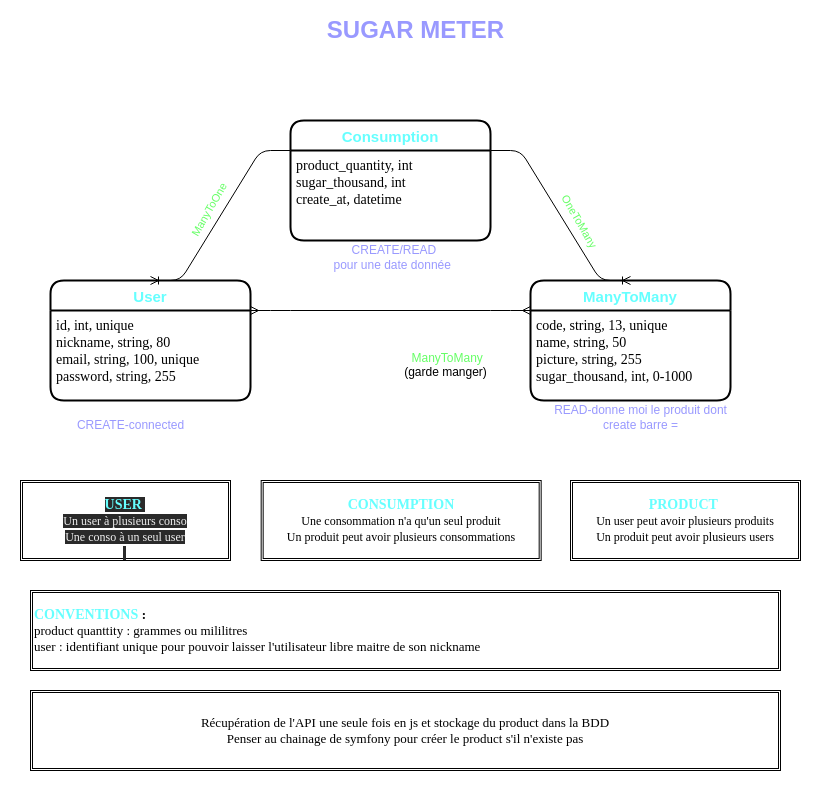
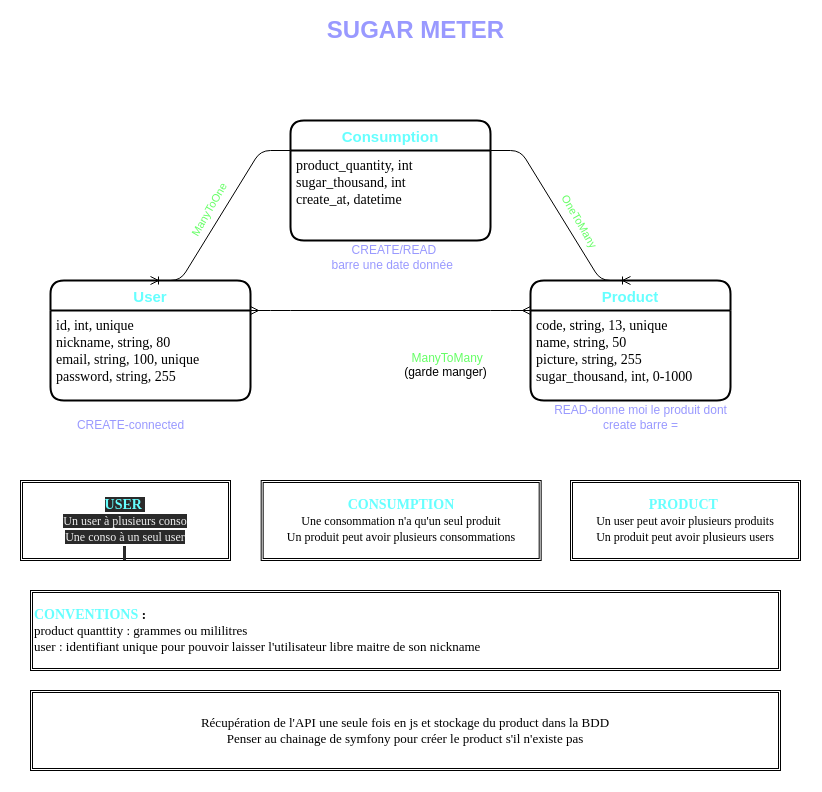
  <mxCell id="0" />
  <mxCell id="1" parent="0" />
- <mxCell id="2" value="&lt;font color=&quot;#9999ff&quot;&gt;&amp;nbsp; &amp;nbsp; &amp;nbsp; &amp;nbsp; &amp;nbsp; &amp;nbsp; &amp;nbsp; &amp;nbsp; &amp;nbsp; &amp;nbsp; &amp;nbsp; &lt;br&gt;&amp;nbsp; &amp;nbsp; &amp;nbsp; &amp;nbsp; &amp;nbsp; &amp;nbsp; &amp;nbsp; &amp;nbsp; &amp;nbsp; &amp;nbsp; &amp;nbsp; &amp;nbsp;CREATE/READ &lt;br&gt;&amp;nbsp; &amp;nbsp; &amp;nbsp; &amp;nbsp; &amp;nbsp; &amp;nbsp; &amp;nbsp; &amp;nbsp; &amp;nbsp; &amp;nbsp; &amp;nbsp; pour une date donnée&lt;/font&gt;" style="text;html=1;align=center;verticalAlign=middle;resizable=0;points=[];autosize=1;" parent="1" vertex="1"><mxGeometry x="250" y="225" width="210" height="50" as="geometry" /></mxCell>
+ <mxCell id="2" value="&lt;font color=&quot;#9999ff&quot;&gt;&amp;nbsp; &amp;nbsp; &amp;nbsp; &amp;nbsp; &amp;nbsp; &amp;nbsp; &amp;nbsp; &amp;nbsp; &amp;nbsp; &amp;nbsp; &amp;nbsp; &lt;br&gt;&amp;nbsp; &amp;nbsp; &amp;nbsp; &amp;nbsp; &amp;nbsp; &amp;nbsp; &amp;nbsp; &amp;nbsp; &amp;nbsp; &amp;nbsp; &amp;nbsp; &amp;nbsp;CREATE/READ &lt;br&gt;&amp;nbsp; &amp;nbsp; &amp;nbsp; &amp;nbsp; &amp;nbsp; &amp;nbsp; &amp;nbsp; &amp;nbsp; &amp;nbsp; &amp;nbsp; &amp;nbsp; barre une date donnée&lt;/font&gt;" style="text;html=1;align=center;verticalAlign=middle;resizable=0;points=[];autosize=1;" parent="1" vertex="1"><mxGeometry x="250" y="225" width="210" height="50" as="geometry" /></mxCell>
  <mxCell id="3" value="&lt;font color=&quot;#9999ff&quot;&gt;READ-donne moi le produit dont &lt;br&gt;create barre =&lt;/font&gt;" style="text;html=1;align=center;verticalAlign=middle;resizable=0;points=[];autosize=1;" parent="1" vertex="1"><mxGeometry x="545" y="402" width="190" height="30" as="geometry" /></mxCell>
  <mxCell id="4" value="&lt;font style=&quot;font-size: 24px&quot; color=&quot;#9999ff&quot;&gt;&lt;b&gt;SUGAR METER&lt;/b&gt;&lt;/font&gt;" style="text;html=1;align=center;verticalAlign=middle;resizable=0;points=[];autosize=1;" parent="1" vertex="1"><mxGeometry x="320" y="20" width="190" height="20" as="geometry" /></mxCell>
  <mxCell id="5" value="User" style="swimlane;childLayout=stackLayout;horizontal=1;startSize=30;horizontalStack=0;rounded=1;fontSize=15;fontStyle=1;strokeWidth=2;resizeParent=0;resizeLast=1;shadow=0;dashed=0;align=center;fontColor=#66FFFF;" parent="1" vertex="1"><mxGeometry x="50" y="280" width="200" height="120" as="geometry" /></mxCell>
  <mxCell id="6" value="id, int, unique&#10;nickname, string, 80&#10;email, string, 100, unique&#10;password, string, 255&#10;&#10;" style="align=left;strokeColor=none;fillColor=none;spacingLeft=4;fontSize=14;verticalAlign=top;resizable=0;rotatable=0;part=1;fontFamily=Comic Sans MS;" parent="5" vertex="1"><mxGeometry y="30" width="200" height="90" as="geometry" /></mxCell>
- <mxCell id="7" value="ManyToMany" style="swimlane;childLayout=stackLayout;horizontal=1;startSize=30;horizontalStack=0;rounded=1;fontSize=15;fontStyle=1;strokeWidth=2;resizeParent=0;resizeLast=1;shadow=0;dashed=0;align=center;fontColor=#66FFFF;" parent="1" vertex="1"><mxGeometry x="530" y="280" width="200" height="120" as="geometry" /></mxCell>
+ <mxCell id="7" value="Product" style="swimlane;childLayout=stackLayout;horizontal=1;startSize=30;horizontalStack=0;rounded=1;fontSize=15;fontStyle=1;strokeWidth=2;resizeParent=0;resizeLast=1;shadow=0;dashed=0;align=center;fontColor=#66FFFF;" parent="1" vertex="1"><mxGeometry x="530" y="280" width="200" height="120" as="geometry" /></mxCell>
  <mxCell id="8" value="code, string, 13, unique&#10;name, string, 50&#10;picture, string, 255&#10;sugar_thousand, int, 0-1000&#10;" style="align=left;strokeColor=none;fillColor=none;spacingLeft=4;fontSize=14;verticalAlign=top;resizable=0;rotatable=0;part=1;fontFamily=Comic Sans MS;" parent="7" vertex="1"><mxGeometry y="30" width="200" height="90" as="geometry" /></mxCell>
  <mxCell id="9" value="&amp;nbsp; &amp;nbsp; &amp;nbsp; &lt;br&gt;&amp;nbsp; &amp;nbsp;&lt;br&gt;&amp;nbsp; &amp;nbsp; &amp;nbsp; &amp;nbsp; &amp;nbsp; &amp;nbsp; &amp;nbsp; &amp;nbsp; &amp;nbsp; &amp;nbsp; &amp;nbsp; &amp;nbsp; &amp;nbsp; &amp;nbsp; &amp;nbsp;&lt;font color=&quot;#66ff66&quot;&gt;ManyToMany&lt;/font&gt;&amp;nbsp;&lt;br&gt;&amp;nbsp; &amp;nbsp; &amp;nbsp; &amp;nbsp; &amp;nbsp; &amp;nbsp; &amp;nbsp; &amp;nbsp; &amp;nbsp; &amp;nbsp; &amp;nbsp; &amp;nbsp; &amp;nbsp; &amp;nbsp;(garde manger)" style="text;html=1;align=center;verticalAlign=middle;resizable=0;points=[];autosize=1;" parent="1" vertex="1"><mxGeometry x="305" y="320" width="190" height="60" as="geometry" /></mxCell>
  <mxCell id="10" value="Consumption" style="swimlane;childLayout=stackLayout;horizontal=1;startSize=30;horizontalStack=0;rounded=1;fontSize=15;fontStyle=1;strokeWidth=2;resizeParent=0;resizeLast=1;shadow=0;dashed=0;align=center;fontColor=#66FFFF;" parent="1" vertex="1"><mxGeometry x="290" y="120" width="200" height="120" as="geometry" /></mxCell>
  <mxCell id="11" value="product_quantity, int&#10;sugar_thousand, int&#10;create_at, datetime&#10;&#10;" style="align=left;strokeColor=none;fillColor=none;spacingLeft=4;fontSize=14;verticalAlign=top;resizable=0;rotatable=0;part=1;fontFamily=Comic Sans MS;" parent="10" vertex="1"><mxGeometry y="30" width="200" height="90" as="geometry" /></mxCell>
  <mxCell id="12" value="" style="edgeStyle=entityRelationEdgeStyle;fontSize=12;html=1;endArrow=ERoneToMany;entryX=0.5;entryY=0;entryDx=0;entryDy=0;exitX=1;exitY=0;exitDx=0;exitDy=0;" parent="1" source="11" target="7" edge="1"><mxGeometry x="35" y="140" width="100" height="100" as="geometry"><mxPoint x="425" y="380" as="sourcePoint" /><mxPoint x="525" y="280" as="targetPoint" /></mxGeometry></mxCell>
  <mxCell id="13" value="OneToMany" style="edgeLabel;html=1;align=center;verticalAlign=middle;resizable=0;points=[];rotation=60;fontColor=#66FF66;" parent="12" vertex="1" connectable="0"><mxGeometry x="-0.052" y="3" relative="1" as="geometry"><mxPoint x="19.62" y="11.33" as="offset" /></mxGeometry></mxCell>
  <mxCell id="14" value="" style="edgeStyle=entityRelationEdgeStyle;fontSize=12;html=1;endArrow=ERmany;startArrow=ERmany;exitX=1;exitY=0;exitDx=0;exitDy=0;entryX=0;entryY=0;entryDx=0;entryDy=0;" parent="1" source="6" target="8" edge="1"><mxGeometry x="35" y="140" width="100" height="100" as="geometry"><mxPoint x="255" y="270" as="sourcePoint" /><mxPoint x="355" y="170" as="targetPoint" /></mxGeometry></mxCell>
  <mxCell id="15" value="" style="edgeStyle=entityRelationEdgeStyle;fontSize=12;html=1;endArrow=ERoneToMany;entryX=0.5;entryY=0;entryDx=0;entryDy=0;exitX=0;exitY=0;exitDx=0;exitDy=0;" parent="1" source="11" target="5" edge="1"><mxGeometry x="35" y="140" width="100" height="100" as="geometry"><mxPoint x="125" y="430" as="sourcePoint" /><mxPoint x="225" y="330" as="targetPoint" /></mxGeometry></mxCell>
  <mxCell id="16" value="ManyToOne" style="edgeLabel;html=1;align=center;verticalAlign=middle;resizable=0;points=[];rotation=-60;fontColor=#66FF66;" parent="15" vertex="1" connectable="0"><mxGeometry x="-0.145" relative="1" as="geometry"><mxPoint x="-20.11" y="8.25" as="offset" /></mxGeometry></mxCell>
  <mxCell id="17" value="&lt;font color=&quot;#9999ff&quot;&gt;CREATE-connected&lt;/font&gt;" style="text;html=1;align=center;verticalAlign=middle;resizable=0;points=[];autosize=1;" parent="1" vertex="1"><mxGeometry x="70" y="415" width="120" height="20" as="geometry" /></mxCell>
  <mxCell id="18" value="&lt;font face=&quot;Comic Sans MS&quot;&gt;&lt;br&gt;&lt;span style=&quot;font-style: normal ; letter-spacing: normal ; text-align: center ; text-indent: 0px ; text-transform: none ; word-spacing: 0px ; background-color: rgb(42 , 42 , 42) ; display: inline ; float: none&quot;&gt;&lt;font color=&quot;#66ffff&quot; style=&quot;font-size: 14px&quot;&gt;&lt;b&gt;USER&amp;nbsp;&lt;/b&gt;&lt;/font&gt;&lt;/span&gt;&lt;br style=&quot;color: rgb(240 , 240 , 240) ; font-size: 13px ; font-style: normal ; font-weight: 400 ; letter-spacing: normal ; text-align: center ; text-indent: 0px ; text-transform: none ; word-spacing: 0px ; background-color: rgb(42 , 42 , 42)&quot;&gt;&lt;span style=&quot;color: rgb(240 , 240 , 240) ; font-style: normal ; font-weight: 400 ; letter-spacing: normal ; text-align: center ; text-indent: 0px ; text-transform: none ; word-spacing: 0px ; background-color: rgb(42 , 42 , 42) ; font-size: 12px&quot;&gt;Un user à plusieurs&amp;nbsp;&lt;/span&gt;&lt;span style=&quot;color: rgb(240 , 240 , 240) ; font-style: normal ; font-weight: 400 ; letter-spacing: normal ; text-align: center ; text-indent: 0px ; text-transform: none ; word-spacing: 0px ; background-color: rgb(42 , 42 , 42) ; font-size: 12px&quot;&gt;conso&lt;/span&gt;&lt;br style=&quot;color: rgb(240 , 240 , 240) ; font-style: normal ; font-weight: 400 ; letter-spacing: normal ; text-align: center ; text-indent: 0px ; text-transform: none ; word-spacing: 0px ; background-color: rgb(42 , 42 , 42) ; font-size: 12px&quot;&gt;&lt;span style=&quot;color: rgb(240 , 240 , 240) ; font-style: normal ; font-weight: 400 ; letter-spacing: normal ; text-align: center ; text-indent: 0px ; text-transform: none ; word-spacing: 0px ; background-color: rgb(42 , 42 , 42) ; font-size: 12px&quot;&gt;Une conso&amp;nbsp;&lt;/span&gt;&lt;span style=&quot;color: rgb(240 , 240 , 240) ; font-style: normal ; font-weight: 400 ; letter-spacing: normal ; text-align: center ; text-indent: 0px ; text-transform: none ; word-spacing: 0px ; background-color: rgb(42 , 42 , 42) ; font-size: 12px&quot;&gt;à un seul user&lt;/span&gt;&lt;br style=&quot;color: rgb(240 , 240 , 240) ; font-style: normal ; font-weight: 400 ; letter-spacing: normal ; text-align: center ; text-indent: 0px ; text-transform: none ; word-spacing: 0px ; background-color: rgb(42 , 42 , 42) ; font-size: 12px&quot;&gt;&lt;span style=&quot;color: rgb(240 , 240 , 240) ; font-style: normal ; font-weight: 400 ; letter-spacing: normal ; text-align: center ; text-indent: 0px ; text-transform: none ; word-spacing: 0px ; background-color: rgb(42 , 42 , 42) ; font-size: 12px&quot;&gt;&amp;nbsp;&lt;/span&gt;&lt;/font&gt;" style="shape=ext;double=1;rounded=0;whiteSpace=wrap;html=1;fontSize=13;" parent="1" vertex="1"><mxGeometry x="20" y="480" width="210" height="80" as="geometry" /></mxCell>
  <mxCell id="19" value="&lt;font face=&quot;Comic Sans MS&quot;&gt;&lt;font color=&quot;#66ffff&quot; style=&quot;font-size: 14px&quot;&gt;&lt;b&gt;CONSUMPTION&lt;/b&gt;&lt;/font&gt;&lt;br&gt;&lt;span style=&quot;font-size: 12px&quot;&gt;Une consommation n'a qu'un seul&amp;nbsp;&lt;/span&gt;&lt;span style=&quot;font-size: 12px&quot;&gt;produit&lt;/span&gt;&lt;br style=&quot;font-size: 12px&quot;&gt;&lt;span style=&quot;font-size: 12px&quot;&gt;Un produit peut avoir&amp;nbsp;&lt;/span&gt;&lt;span style=&quot;font-size: 12px&quot;&gt;plusieurs consommations&lt;/span&gt;&lt;/font&gt;" style="shape=ext;double=1;rounded=0;whiteSpace=wrap;html=1;fontSize=13;" parent="1" vertex="1"><mxGeometry x="260.67" y="480" width="280" height="80" as="geometry" /></mxCell>
  <mxCell id="20" value="&lt;font face=&quot;Comic Sans MS&quot;&gt;&lt;font color=&quot;#66ffff&quot; style=&quot;font-size: 14px&quot;&gt;&lt;b&gt;PRODUCT&amp;nbsp;&lt;/b&gt;&lt;/font&gt;&lt;br&gt;&lt;span style=&quot;font-size: 12px&quot;&gt;Un user peut avoir plusieurs produits&lt;/span&gt;&lt;br style=&quot;font-size: 12px&quot;&gt;&lt;span style=&quot;font-size: 12px&quot;&gt;Un produit peut avoir plusieurs users&lt;/span&gt;&lt;/font&gt;" style="shape=ext;double=1;rounded=0;whiteSpace=wrap;html=1;fontSize=13;" parent="1" vertex="1"><mxGeometry x="570" y="480" width="230" height="80" as="geometry" /></mxCell>
  <mxCell id="21" value="&lt;font face=&quot;Comic Sans MS&quot;&gt;&lt;b&gt;&lt;font style=&quot;font-size: 14px&quot; color=&quot;#66ffff&quot;&gt;CONVENTIONS &lt;/font&gt;:&lt;/b&gt;&lt;br&gt;product quanttity : grammes ou mililitres&lt;br&gt;user : identifiant unique pour pouvoir laisser l'utilisateur libre maitre de son nickname&lt;/font&gt;" style="shape=ext;double=1;rounded=0;whiteSpace=wrap;html=1;fontSize=13;align=left;" parent="1" vertex="1"><mxGeometry x="30" y="590" width="750" height="80" as="geometry" /></mxCell>
  <mxCell id="22" value="&lt;font face=&quot;Comic Sans MS&quot;&gt;Récupération de l'API une seule fois en js et stockage du product dans la BDD&lt;br&gt;Penser au chainage de symfony pour créer le product s'il n'existe pas&lt;/font&gt;" style="shape=ext;double=1;rounded=0;whiteSpace=wrap;html=1;fontSize=13;" parent="1" vertex="1"><mxGeometry x="30" y="690" width="750" height="80" as="geometry" /></mxCell>
